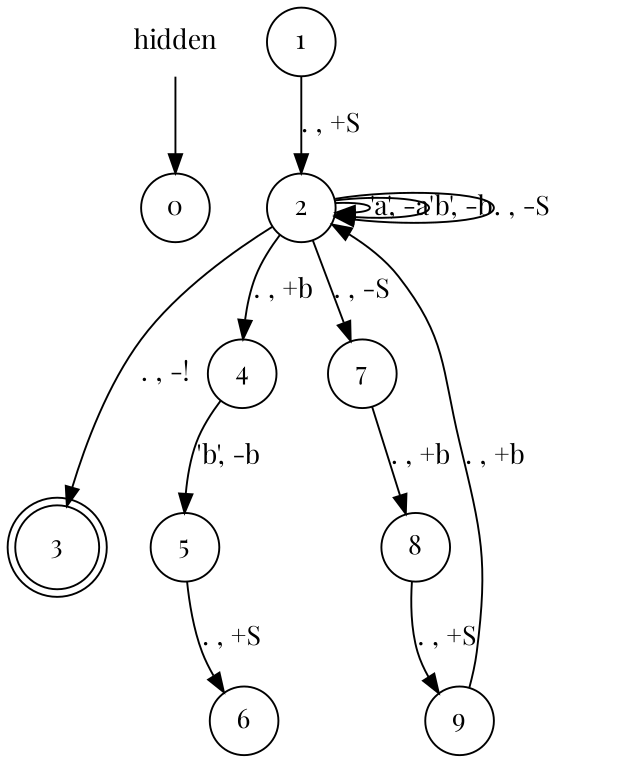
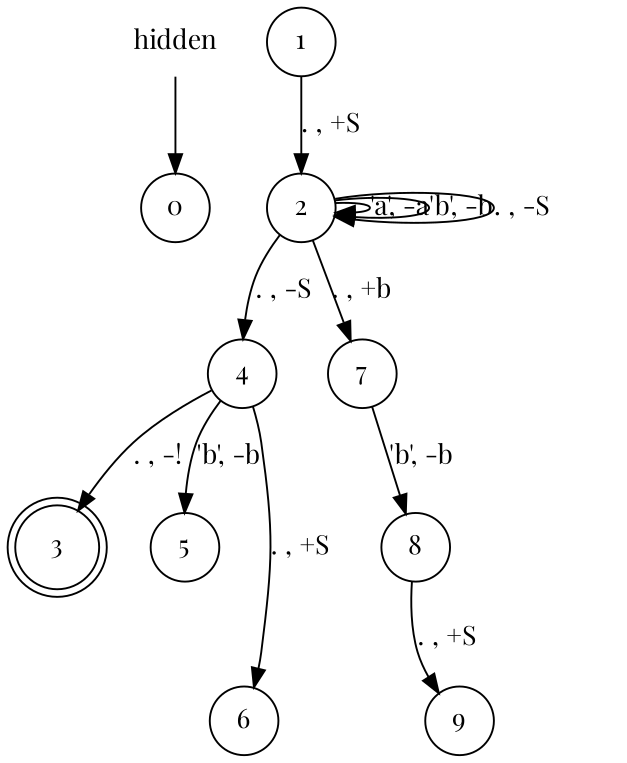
  digraph {
    fontname="Playfair Display"
    rankdir=TB
    node [fontname="Playfair Display" shape=circle]
    edge [fontname="Playfair Display"]
    hidden [shape=plaintext]
    0
    3 [shape=doublecircle]
    1
    2
    4
    7
    5
    8
    6
    9
    hidden -> 0
    1 -> 2 [label=". , +S"]
-   2 -> 3 [label=". , -!"]
+   4 -> 3 [label=". , -!"]
    2 -> 2 [label="'a', -a"]
    2 -> 2 [label="'b', -b"]
    2 -> 2 [label=". , -S"]
-   2 -> 4 [label=". , +b"]
-   2 -> 7 [label=". , -S"]
+   2 -> 4 [label=". , -S"]
+   2 -> 7 [label=". , +b"]
    4 -> 5 [label="'b', -b"]
-   7 -> 8 [label=". , +b"]
-   5 -> 6 [label=". , +S"]
+   7 -> 8 [label="'b', -b"]
+   4 -> 6 [label=". , +S"]
    8 -> 9 [label=". , +S"]
-   9 -> 2 [label=". , +b"]
  }
